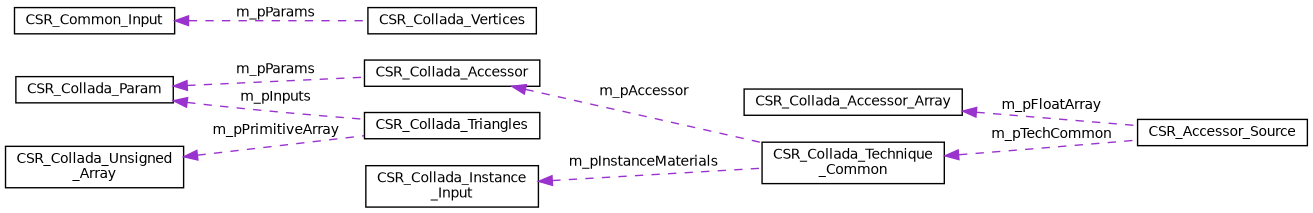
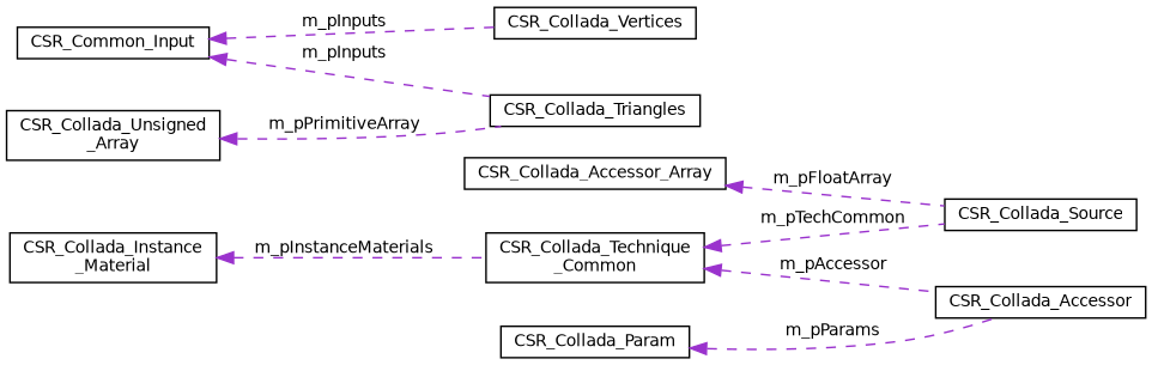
  digraph {
    rankdir=LR
    node [color=black fillcolor=white fontname=Helvetica fontsize=10 shape=record style=filled]
    edge [color=darkorchid3 dir=back fontname=Helvetica fontsize=10 labelfontname=Helvetica labelfontsize=10 style=dashed]
-   n1 [height=0.2 label=CSR_Accessor_Source width=0.4]
+   n1 [height=0.2 label=CSR_Collada_Source width=0.4]
    n2 [height=0.2 label=CSR_Collada_Accessor_Array width=0.4]
    n3 [height=0.2 label="CSR_Collada_Technique\l_Common" width=0.4]
    n4 [height=0.2 label=CSR_Collada_Accessor width=0.4]
    n5 [height=0.2 label=CSR_Collada_Param width=0.4]
-   n6 [height=0.2 label="CSR_Collada_Instance\l_Input" width=0.4]
+   n6 [height=0.2 label="CSR_Collada_Instance\l_Material" width=0.4]
    n7 [height=0.2 label=CSR_Collada_Vertices width=0.4]
    n8 [height=0.2 label=CSR_Common_Input width=0.4]
    n9 [height=0.2 label=CSR_Collada_Triangles width=0.4]
    n10 [height=0.2 label="CSR_Collada_Unsigned\l_Array" width=0.4]
    n2 -> n1 [label=" m_pFloatArray"]
    n3 -> n1 [label=" m_pTechCommon"]
-   n4 -> n3 [label=" m_pAccessor"]
+   n3 -> n4 [label=" m_pAccessor"]
    n5 -> n4 [label=" m_pParams"]
    n6 -> n3 [label=" m_pInstanceMaterials"]
-   n8 -> n7 [label=" m_pParams"]
-   n5 -> n9 [label=" m_pInputs"]
+   n8 -> n7 [label=" m_pInputs"]
+   n8 -> n9 [label=" m_pInputs"]
    n10 -> n9 [label=" m_pPrimitiveArray"]
  }
